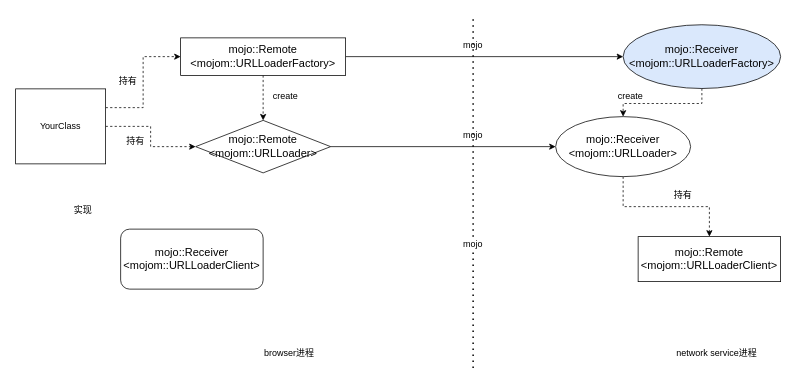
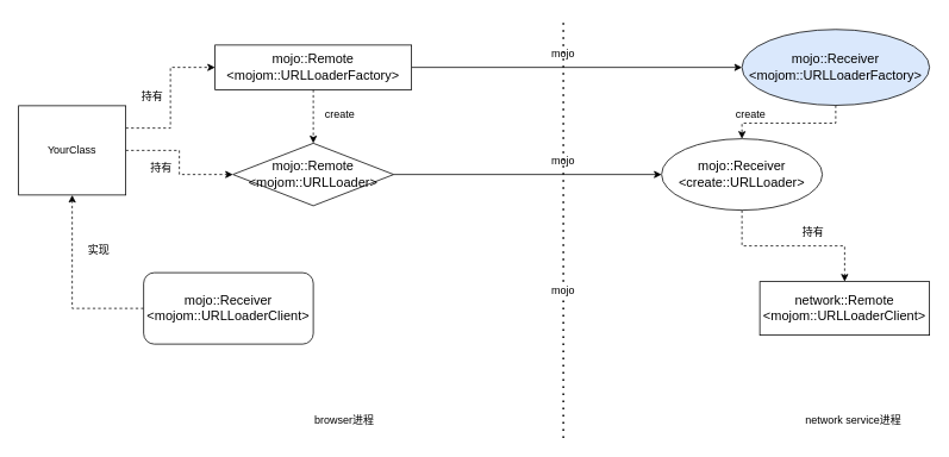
  <mxCell id="0" />
  <mxCell id="1" parent="0" />
  <mxCell id="2" value="" style="endArrow=none;dashed=1;html=1;dashPattern=1 3;strokeWidth=2;" parent="1" source="28" edge="1"><mxGeometry width="50" height="50" relative="1" as="geometry"><mxPoint x="630" y="490" as="sourcePoint" /><mxPoint x="630" y="20" as="targetPoint" /></mxGeometry></mxCell>
  <mxCell id="3" value="browser进程" style="text;html=1;strokeColor=none;fillColor=none;align=center;verticalAlign=middle;whiteSpace=wrap;rounded=0;" parent="1" vertex="1"><mxGeometry x="340" y="460" width="90" height="20" as="geometry" /></mxCell>
  <mxCell id="4" value="network service进程" style="text;html=1;strokeColor=none;fillColor=none;align=center;verticalAlign=middle;whiteSpace=wrap;rounded=0;" parent="1" vertex="1"><mxGeometry x="895" y="460" width="120" height="20" as="geometry" /></mxCell>
  <mxCell id="5" style="edgeStyle=orthogonalEdgeStyle;rounded=0;orthogonalLoop=1;jettySize=auto;html=1;exitX=1;exitY=0.5;exitDx=0;exitDy=0;entryX=0;entryY=0.5;entryDx=0;entryDy=0;" parent="1" source="7" target="9" edge="1"><mxGeometry relative="1" as="geometry" /></mxCell>
  <mxCell id="6" style="edgeStyle=orthogonalEdgeStyle;rounded=0;orthogonalLoop=1;jettySize=auto;html=1;exitX=0.5;exitY=1;exitDx=0;exitDy=0;entryX=0.5;entryY=0;entryDx=0;entryDy=0;dashed=1;" parent="1" source="7" target="11" edge="1"><mxGeometry relative="1" as="geometry" /></mxCell>
  <mxCell id="7" value="&lt;span id=&quot;docs-internal-guid-3540b123-7fff-53c0-9a9a-c7f7b98b61a2&quot;&gt;&lt;span style=&quot;font-size: 11pt ; font-family: &amp;#34;arial&amp;#34; ; background-color: transparent ; vertical-align: baseline&quot;&gt;mojo::Remote&lt;/span&gt;&lt;span style=&quot;font-size: 11pt ; font-family: &amp;#34;arial&amp;#34; ; background-color: transparent ; vertical-align: baseline&quot;&gt;&lt;br&gt;&lt;/span&gt;&lt;span style=&quot;font-size: 11pt ; font-family: &amp;#34;arial&amp;#34; ; background-color: transparent ; vertical-align: baseline&quot;&gt;&amp;lt;&lt;/span&gt;&lt;span style=&quot;font-size: 11pt ; font-family: &amp;#34;arial&amp;#34; ; background-color: transparent ; vertical-align: baseline&quot;&gt;mojom::&lt;/span&gt;&lt;span style=&quot;font-size: 11pt ; font-family: &amp;#34;arial&amp;#34; ; background-color: transparent ; vertical-align: baseline&quot;&gt;URLLoaderFactory&amp;gt;&lt;/span&gt;&lt;/span&gt;" style="rounded=0;whiteSpace=wrap;html=1;" parent="1" vertex="1"><mxGeometry x="240" y="50" width="220" height="50" as="geometry" /></mxCell>
  <mxCell id="8" style="edgeStyle=orthogonalEdgeStyle;rounded=0;orthogonalLoop=1;jettySize=auto;html=1;exitX=0.5;exitY=1;exitDx=0;exitDy=0;entryX=0.5;entryY=0;entryDx=0;entryDy=0;dashed=1;" parent="1" source="9" target="13" edge="1"><mxGeometry relative="1" as="geometry" /></mxCell>
  <mxCell id="9" value="&lt;span id=&quot;docs-internal-guid-3ddd1f9e-7fff-99de-5911-01467fc1a2b9&quot;&gt;&lt;span style=&quot;font-size: 11pt ; font-family: &amp;#34;arial&amp;#34; ; background-color: transparent ; vertical-align: baseline&quot;&gt;mojo::Receiver&lt;/span&gt;&lt;span style=&quot;font-size: 11pt ; font-family: &amp;#34;arial&amp;#34; ; background-color: transparent ; vertical-align: baseline&quot;&gt;&lt;br&gt;&lt;/span&gt;&lt;span style=&quot;font-size: 11pt ; font-family: &amp;#34;arial&amp;#34; ; background-color: transparent ; vertical-align: baseline&quot;&gt;&amp;lt;&lt;/span&gt;&lt;span style=&quot;font-size: 11pt ; font-family: &amp;#34;arial&amp;#34; ; background-color: transparent ; vertical-align: baseline&quot;&gt;mojom::&lt;/span&gt;&lt;span style=&quot;font-size: 11pt ; font-family: &amp;#34;arial&amp;#34; ; background-color: transparent ; vertical-align: baseline&quot;&gt;URLLoaderFactory&amp;gt;&lt;/span&gt;&lt;/span&gt;" style="ellipse;whiteSpace=wrap;html=1;fillColor=#dae8fc;" parent="1" vertex="1"><mxGeometry x="830" y="32.5" width="210" height="85" as="geometry" /></mxCell>
  <mxCell id="10" style="edgeStyle=orthogonalEdgeStyle;rounded=0;orthogonalLoop=1;jettySize=auto;html=1;exitX=1;exitY=0.5;exitDx=0;exitDy=0;entryX=0;entryY=0.5;entryDx=0;entryDy=0;" parent="1" source="11" target="13" edge="1"><mxGeometry relative="1" as="geometry" /></mxCell>
  <mxCell id="11" value="&lt;span id=&quot;docs-internal-guid-b61e8a17-7fff-e82e-ba3c-f60ad87a2b28&quot;&gt;&lt;span style=&quot;font-size: 11pt ; font-family: &amp;#34;arial&amp;#34; ; background-color: transparent ; vertical-align: baseline&quot;&gt;mojo::Remote&lt;/span&gt;&lt;span style=&quot;font-size: 11pt ; font-family: &amp;#34;arial&amp;#34; ; background-color: transparent ; vertical-align: baseline&quot;&gt;&lt;br&gt;&lt;/span&gt;&lt;span style=&quot;font-size: 11pt ; font-family: &amp;#34;arial&amp;#34; ; background-color: transparent ; vertical-align: baseline&quot;&gt;&amp;lt;&lt;/span&gt;&lt;span style=&quot;font-size: 11pt ; font-family: &amp;#34;arial&amp;#34; ; background-color: transparent ; vertical-align: baseline&quot;&gt;mojom::&lt;/span&gt;&lt;span style=&quot;font-size: 11pt ; font-family: &amp;#34;arial&amp;#34; ; background-color: transparent ; vertical-align: baseline&quot;&gt;URLLoader&amp;gt;&lt;/span&gt;&lt;/span&gt;" style="rhombus;whiteSpace=wrap;html=1;" parent="1" vertex="1"><mxGeometry x="260" y="160" width="180" height="70" as="geometry" /></mxCell>
  <mxCell id="12" style="edgeStyle=orthogonalEdgeStyle;rounded=0;orthogonalLoop=1;jettySize=auto;html=1;exitX=0.5;exitY=1;exitDx=0;exitDy=0;entryX=0.5;entryY=0;entryDx=0;entryDy=0;dashed=1;" parent="1" source="13" target="16" edge="1"><mxGeometry relative="1" as="geometry" /></mxCell>
- <mxCell id="13" value="&lt;span id=&quot;docs-internal-guid-812788b7-7fff-2236-ea1c-12c2c926137c&quot;&gt;&lt;span style=&quot;font-size: 11pt ; font-family: &amp;#34;arial&amp;#34; ; background-color: transparent ; vertical-align: baseline&quot;&gt;mojo::Receiver&lt;/span&gt;&lt;span style=&quot;font-size: 11pt ; font-family: &amp;#34;arial&amp;#34; ; background-color: transparent ; vertical-align: baseline&quot;&gt;&lt;br&gt;&lt;/span&gt;&lt;span style=&quot;font-size: 11pt ; font-family: &amp;#34;arial&amp;#34; ; background-color: transparent ; vertical-align: baseline&quot;&gt;&amp;lt;&lt;/span&gt;&lt;span style=&quot;font-size: 11pt ; font-family: &amp;#34;arial&amp;#34; ; background-color: transparent ; vertical-align: baseline&quot;&gt;mojom::&lt;/span&gt;&lt;span style=&quot;font-size: 11pt ; font-family: &amp;#34;arial&amp;#34; ; background-color: transparent ; vertical-align: baseline&quot;&gt;URLLoader&amp;gt;&lt;/span&gt;&lt;/span&gt;" style="ellipse;whiteSpace=wrap;html=1;" parent="1" vertex="1"><mxGeometry x="740" y="155" width="180" height="80" as="geometry" /></mxCell>
+ <mxCell id="13" value="&lt;span id=&quot;docs-internal-guid-812788b7-7fff-2236-ea1c-12c2c926137c&quot;&gt;&lt;span style=&quot;font-size: 11pt ; font-family: &amp;#34;arial&amp;#34; ; background-color: transparent ; vertical-align: baseline&quot;&gt;mojo::Receiver&lt;/span&gt;&lt;span style=&quot;font-size: 11pt ; font-family: &amp;#34;arial&amp;#34; ; background-color: transparent ; vertical-align: baseline&quot;&gt;&lt;br&gt;&lt;/span&gt;&lt;span style=&quot;font-size: 11pt ; font-family: &amp;#34;arial&amp;#34; ; background-color: transparent ; vertical-align: baseline&quot;&gt;&amp;lt;&lt;/span&gt;&lt;span style=&quot;font-size: 11pt ; font-family: &amp;#34;arial&amp;#34; ; background-color: transparent ; vertical-align: baseline&quot;&gt;create::&lt;/span&gt;&lt;span style=&quot;font-size: 11pt ; font-family: &amp;#34;arial&amp;#34; ; background-color: transparent ; vertical-align: baseline&quot;&gt;URLLoader&amp;gt;&lt;/span&gt;&lt;/span&gt;" style="ellipse;whiteSpace=wrap;html=1;" parent="1" vertex="1"><mxGeometry x="740" y="155" width="180" height="80" as="geometry" /></mxCell>
+ <mxCell id="14" style="edgeStyle=orthogonalEdgeStyle;rounded=0;orthogonalLoop=1;jettySize=auto;html=1;exitX=0;exitY=0.5;exitDx=0;exitDy=0;entryX=0.5;entryY=1;entryDx=0;entryDy=0;dashed=1;" parent="1" source="15" target="19" edge="1"><mxGeometry relative="1" as="geometry" /></mxCell>
  <mxCell id="15" value="&lt;span id=&quot;docs-internal-guid-d72df3a9-7fff-989e-78d1-9a295a7a62a7&quot;&gt;&lt;span style=&quot;font-size: 11pt ; font-family: &amp;#34;arial&amp;#34; ; background-color: transparent ; vertical-align: baseline&quot;&gt;mojo::Receiver&lt;/span&gt;&lt;span style=&quot;font-size: 11pt ; font-family: &amp;#34;arial&amp;#34; ; background-color: transparent ; vertical-align: baseline&quot;&gt;&lt;br&gt;&lt;/span&gt;&lt;span style=&quot;font-size: 11pt ; font-family: &amp;#34;arial&amp;#34; ; background-color: transparent ; vertical-align: baseline&quot;&gt;&amp;lt;&lt;/span&gt;&lt;span style=&quot;font-size: 11pt ; font-family: &amp;#34;arial&amp;#34; ; background-color: transparent ; vertical-align: baseline&quot;&gt;mojom::&lt;/span&gt;&lt;span style=&quot;font-size: 11pt ; font-family: &amp;#34;arial&amp;#34; ; background-color: transparent ; vertical-align: baseline&quot;&gt;URLLoaderClient&amp;gt;&lt;/span&gt;&lt;/span&gt;" style="whiteSpace=wrap;html=1;rounded=1;" parent="1" vertex="1"><mxGeometry x="160" y="305" width="190" height="80" as="geometry" /></mxCell>
- <mxCell id="16" value="&lt;span id=&quot;docs-internal-guid-7f6e6227-7fff-ec6d-d405-143c65283d50&quot;&gt;&lt;span style=&quot;font-size: 11pt ; font-family: &amp;#34;arial&amp;#34; ; background-color: transparent ; vertical-align: baseline&quot;&gt;mojo::Remote&lt;/span&gt;&lt;span style=&quot;font-size: 11pt ; font-family: &amp;#34;arial&amp;#34; ; background-color: transparent ; vertical-align: baseline&quot;&gt;&lt;br&gt;&lt;/span&gt;&lt;span style=&quot;font-size: 11pt ; font-family: &amp;#34;arial&amp;#34; ; background-color: transparent ; vertical-align: baseline&quot;&gt;&amp;lt;&lt;/span&gt;&lt;span style=&quot;font-size: 11pt ; font-family: &amp;#34;arial&amp;#34; ; background-color: transparent ; vertical-align: baseline&quot;&gt;mojom::&lt;/span&gt;&lt;span style=&quot;font-size: 11pt ; font-family: &amp;#34;arial&amp;#34; ; background-color: transparent ; vertical-align: baseline&quot;&gt;URLLoaderClient&amp;gt;&lt;/span&gt;&lt;/span&gt;" style="rounded=0;whiteSpace=wrap;html=1;" parent="1" vertex="1"><mxGeometry x="850" y="315" width="190" height="60" as="geometry" /></mxCell>
+ <mxCell id="16" value="&lt;span id=&quot;docs-internal-guid-7f6e6227-7fff-ec6d-d405-143c65283d50&quot;&gt;&lt;span style=&quot;font-size: 11pt ; font-family: &amp;#34;arial&amp;#34; ; background-color: transparent ; vertical-align: baseline&quot;&gt;network::Remote&lt;/span&gt;&lt;span style=&quot;font-size: 11pt ; font-family: &amp;#34;arial&amp;#34; ; background-color: transparent ; vertical-align: baseline&quot;&gt;&lt;br&gt;&lt;/span&gt;&lt;span style=&quot;font-size: 11pt ; font-family: &amp;#34;arial&amp;#34; ; background-color: transparent ; vertical-align: baseline&quot;&gt;&amp;lt;&lt;/span&gt;&lt;span style=&quot;font-size: 11pt ; font-family: &amp;#34;arial&amp;#34; ; background-color: transparent ; vertical-align: baseline&quot;&gt;mojom::&lt;/span&gt;&lt;span style=&quot;font-size: 11pt ; font-family: &amp;#34;arial&amp;#34; ; background-color: transparent ; vertical-align: baseline&quot;&gt;URLLoaderClient&amp;gt;&lt;/span&gt;&lt;/span&gt;" style="rounded=0;whiteSpace=wrap;html=1;" parent="1" vertex="1"><mxGeometry x="850" y="315" width="190" height="60" as="geometry" /></mxCell>
  <mxCell id="17" style="edgeStyle=orthogonalEdgeStyle;rounded=0;orthogonalLoop=1;jettySize=auto;html=1;exitX=1;exitY=0.25;exitDx=0;exitDy=0;entryX=0;entryY=0.5;entryDx=0;entryDy=0;dashed=1;" parent="1" source="19" target="7" edge="1"><mxGeometry relative="1" as="geometry" /></mxCell>
  <mxCell id="18" style="edgeStyle=orthogonalEdgeStyle;rounded=0;orthogonalLoop=1;jettySize=auto;html=1;exitX=1;exitY=0.5;exitDx=0;exitDy=0;entryX=0;entryY=0.5;entryDx=0;entryDy=0;dashed=1;" parent="1" source="19" target="11" edge="1"><mxGeometry relative="1" as="geometry" /></mxCell>
  <mxCell id="19" value="YourClass" style="rounded=0;whiteSpace=wrap;html=1;" parent="1" vertex="1"><mxGeometry x="20" y="118" width="120" height="100" as="geometry" /></mxCell>
  <mxCell id="20" value="create" style="text;html=1;strokeColor=none;fillColor=none;align=center;verticalAlign=middle;whiteSpace=wrap;rounded=0;" parent="1" vertex="1"><mxGeometry x="360" y="117.5" width="40" height="20" as="geometry" /></mxCell>
  <mxCell id="21" value="持有" style="text;html=1;strokeColor=none;fillColor=none;align=center;verticalAlign=middle;whiteSpace=wrap;rounded=0;" parent="1" vertex="1"><mxGeometry x="150" y="98" width="40" height="20" as="geometry" /></mxCell>
  <mxCell id="22" value="持有" style="text;html=1;strokeColor=none;fillColor=none;align=center;verticalAlign=middle;whiteSpace=wrap;rounded=0;" parent="1" vertex="1"><mxGeometry x="160" y="178" width="40" height="20" as="geometry" /></mxCell>
  <mxCell id="23" value="create" style="text;html=1;strokeColor=none;fillColor=none;align=center;verticalAlign=middle;whiteSpace=wrap;rounded=0;" parent="1" vertex="1"><mxGeometry x="820" y="117.5" width="40" height="20" as="geometry" /></mxCell>
  <mxCell id="24" value="持有" style="text;html=1;strokeColor=none;fillColor=none;align=center;verticalAlign=middle;whiteSpace=wrap;rounded=0;" parent="1" vertex="1"><mxGeometry x="890" y="250" width="40" height="20" as="geometry" /></mxCell>
  <mxCell id="25" value="实现" style="text;html=1;strokeColor=none;fillColor=none;align=center;verticalAlign=middle;whiteSpace=wrap;rounded=0;" parent="1" vertex="1"><mxGeometry x="90" y="270" width="40" height="20" as="geometry" /></mxCell>
  <mxCell id="26" value="mojo" style="text;html=1;strokeColor=none;fillColor=none;align=center;verticalAlign=middle;whiteSpace=wrap;rounded=0;" parent="1" vertex="1"><mxGeometry x="610" y="50" width="40" height="20" as="geometry" /></mxCell>
  <mxCell id="27" value="mojo" style="text;html=1;strokeColor=none;fillColor=none;align=center;verticalAlign=middle;whiteSpace=wrap;rounded=0;" parent="1" vertex="1"><mxGeometry x="610" y="170" width="40" height="20" as="geometry" /></mxCell>
  <mxCell id="28" value="mojo" style="text;html=1;strokeColor=none;fillColor=none;align=center;verticalAlign=middle;whiteSpace=wrap;rounded=0;" parent="1" vertex="1"><mxGeometry x="610" y="315" width="40" height="20" as="geometry" /></mxCell>
  <mxCell id="29" value="" style="endArrow=none;dashed=1;html=1;dashPattern=1 3;strokeWidth=2;" parent="1" target="28" edge="1"><mxGeometry width="50" height="50" relative="1" as="geometry"><mxPoint x="630" y="490" as="sourcePoint" /><mxPoint x="630" y="20" as="targetPoint" /></mxGeometry></mxCell>
